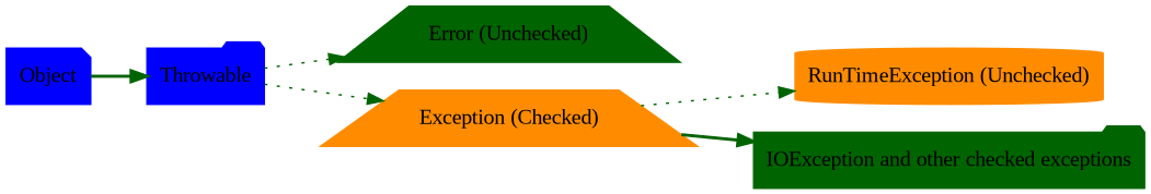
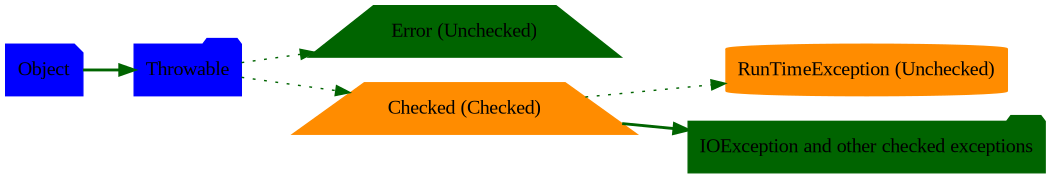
  digraph {
    rankdir=LR
    fontname="Liberation Serif"
    node [color=blue style=filled shape=folder fontname="Liberation Serif"]
    edge [color=darkgreen style=dotted fontname="Liberation Serif"]
    Object [shape=note]
    Throwable
    "Error (Unchecked)" [color=darkgreen shape=trapezium]
-   "Exception (Checked)" [color=darkorange shape=trapezium]
+   "Exception (Checked)" [color=darkorange shape=trapezium label="Checked (Checked)"]
    "RunTimeException (Unchecked)" [color=darkorange shape=cylinder]
    "IOException and other checked exceptions" [color=darkgreen]
    Object -> Throwable [style=bold]
    Throwable -> "Error (Unchecked)"
    Throwable -> "Exception (Checked)"
    "Exception (Checked)" -> "RunTimeException (Unchecked)"
    "Exception (Checked)" -> "IOException and other checked exceptions" [style=bold]
  }
